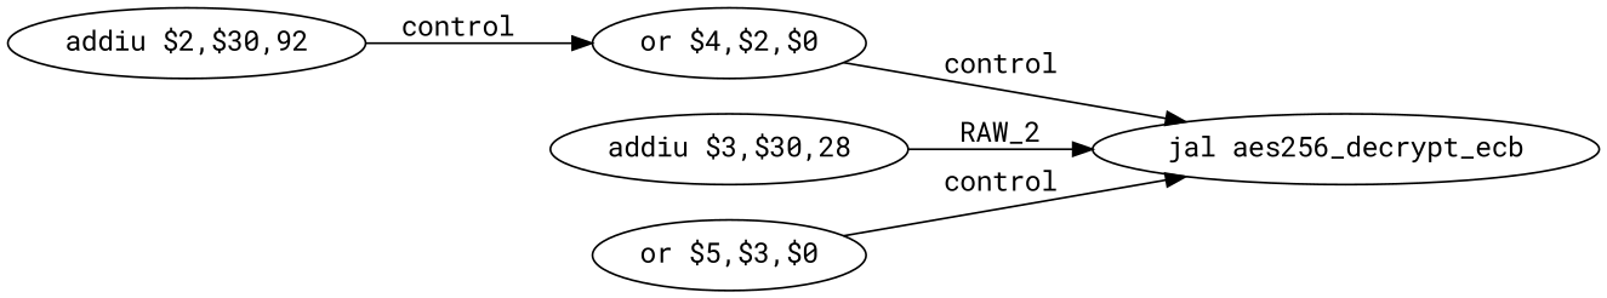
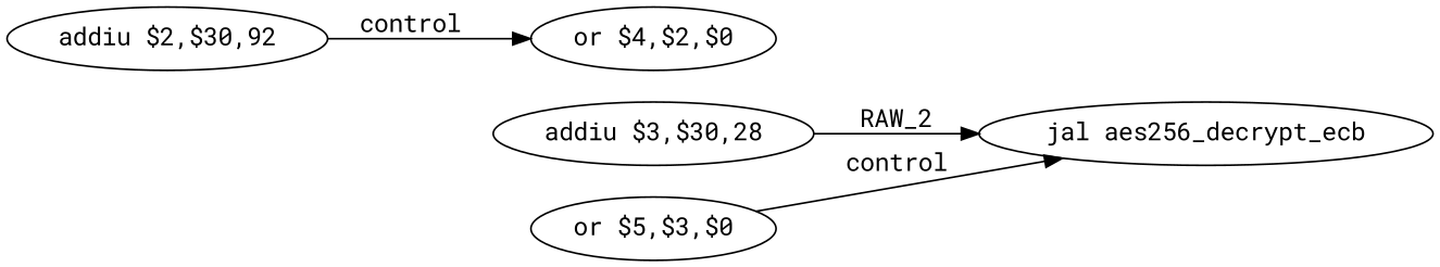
  digraph {
    fontname="Roboto Mono"
    rankdir=LR
    node [fontname="Roboto Mono" shape=ellipse]
    edge [fontname="Roboto Mono"]
    n1 [label="addiu $2,$30,92"]
    n2 [label="or $4,$2,$0"]
    n3 [label="jal aes256_decrypt_ecb"]
    n4 [label="addiu $3,$30,28"]
    n5 [label="or $5,$3,$0"]
    n1 -> n2 [label=control]
-   n2 -> n3 [label=control]
    n4 -> n3 [label=RAW_2]
    n5 -> n3 [label=control]
  }
